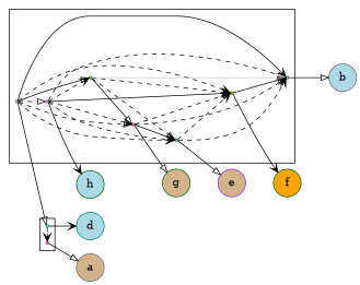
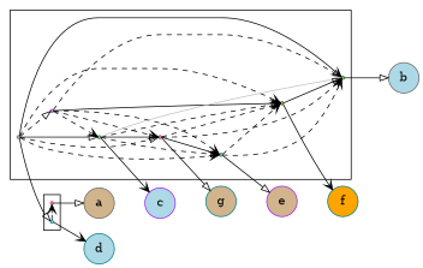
  strict digraph {
    compound=true
    fontname=Verdana
    fontsize=12
    newrank=true
    rankdir=LR
    node [color=purple fillcolor=tan shape=point style=filled]
    edge [arrowhead=vee color=black style=dashed]
    s_ad [color=gray40]
    s_h
    s_c [color=teal fillcolor=orange]
    s_g [fillcolor=orange]
    s_e [color=teal]
    s_f [color=darkgreen fillcolor=orange]
    s_b [color=darkgreen]
    s_d [color=teal fillcolor=lightblue]
    s_a [fillcolor=orange]
-   h [color=darkgreen fillcolor=lightblue shape=circle]
-   g [color=darkgreen shape=circle]
+   c [fillcolor=lightblue shape=circle]
+   g [color=teal shape=circle]
    e [shape=circle]
-   f [color=darkgreen fillcolor=orange shape=circle]
+   f [color=teal fillcolor=orange shape=circle]
    b [color=gray40 fillcolor=lightblue shape=circle]
    d [color=teal fillcolor=lightblue shape=circle]
    a [color=gray40 shape=circle]
    subgraph cluster_1 {
      s_ad
      s_h
      s_c
      s_g
      s_e
      s_f
      s_b
    }
    subgraph cluster_2 {
      rank=same
      s_d
      s_a
    }
    s_ad -> s_h [arrowhead=onormal]
    s_ad -> s_c [arrowhead=onormal style=solid]
    s_ad -> s_g [arrowhead=onormal]
    s_ad -> s_e
    s_ad -> s_f
    s_ad -> s_b [style=solid]
    s_ad -> s_d [arrowhead=onormal color="" style=""]
    s_h -> s_c
    s_h -> s_g
    s_h -> s_e
    s_h -> s_f [style=solid]
    s_h -> s_b [arrowhead=onormal]
-   s_h -> h [color="" style=""]
    s_c -> s_g [arrowhead=onormal style=solid]
    s_c -> s_e [arrowhead=onormal]
    s_c -> s_f
    s_c -> s_b [color=grey style=solid]
+   s_c -> c [color="" style=""]
    s_g -> s_e [style=solid]
    s_g -> s_f [arrowhead=onormal]
    s_g -> s_b
    s_g -> g [arrowhead=onormal color="" style=""]
    s_e -> s_f
    s_e -> s_b
    s_e -> e [arrowhead=onormal color="" style=""]
    s_f -> s_b [arrowhead=onormal style=solid]
    s_f -> f [color="" style=""]
    s_b -> b [arrowhead=onormal color="" style=""]
    s_d -> s_a
    s_d -> d [color="" style=""]
    s_a -> a [arrowhead=onormal color="" style=""]
  }
